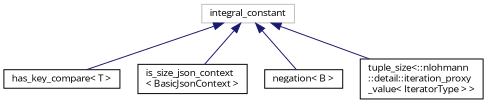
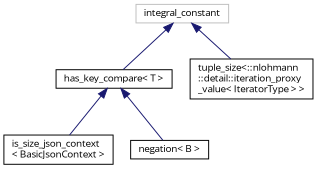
  digraph {
    fontname="Open Sans"
    rankdir=TB
    node [color=black fillcolor=white fontname="Open Sans" fontsize=10 shape=record style=filled]
    edge [color=midnightblue dir=back fontname="Open Sans" fontsize=10 labelfontname=Helvetica labelfontsize=10 style=solid]
    n1 [color=grey75 height=0.2 label=integral_constant width=0.4]
    n2 [height=0.2 label="has_key_compare\< T \>" width=0.4]
    n3 [height=0.2 label="is_size_json_context\l\< BasicJsonContext \>" width=0.4]
    n4 [height=0.2 label="negation\< B \>" width=0.4]
    n5 [height=0.2 label="tuple_size\<::nlohmann\l::detail::iteration_proxy\l_value\< IteratorType \> \>" width=0.4]
    n1 -> n2
-   n1 -> n3
-   n1 -> n4
+   n2 -> n3
+   n2 -> n4
    n1 -> n5
  }
